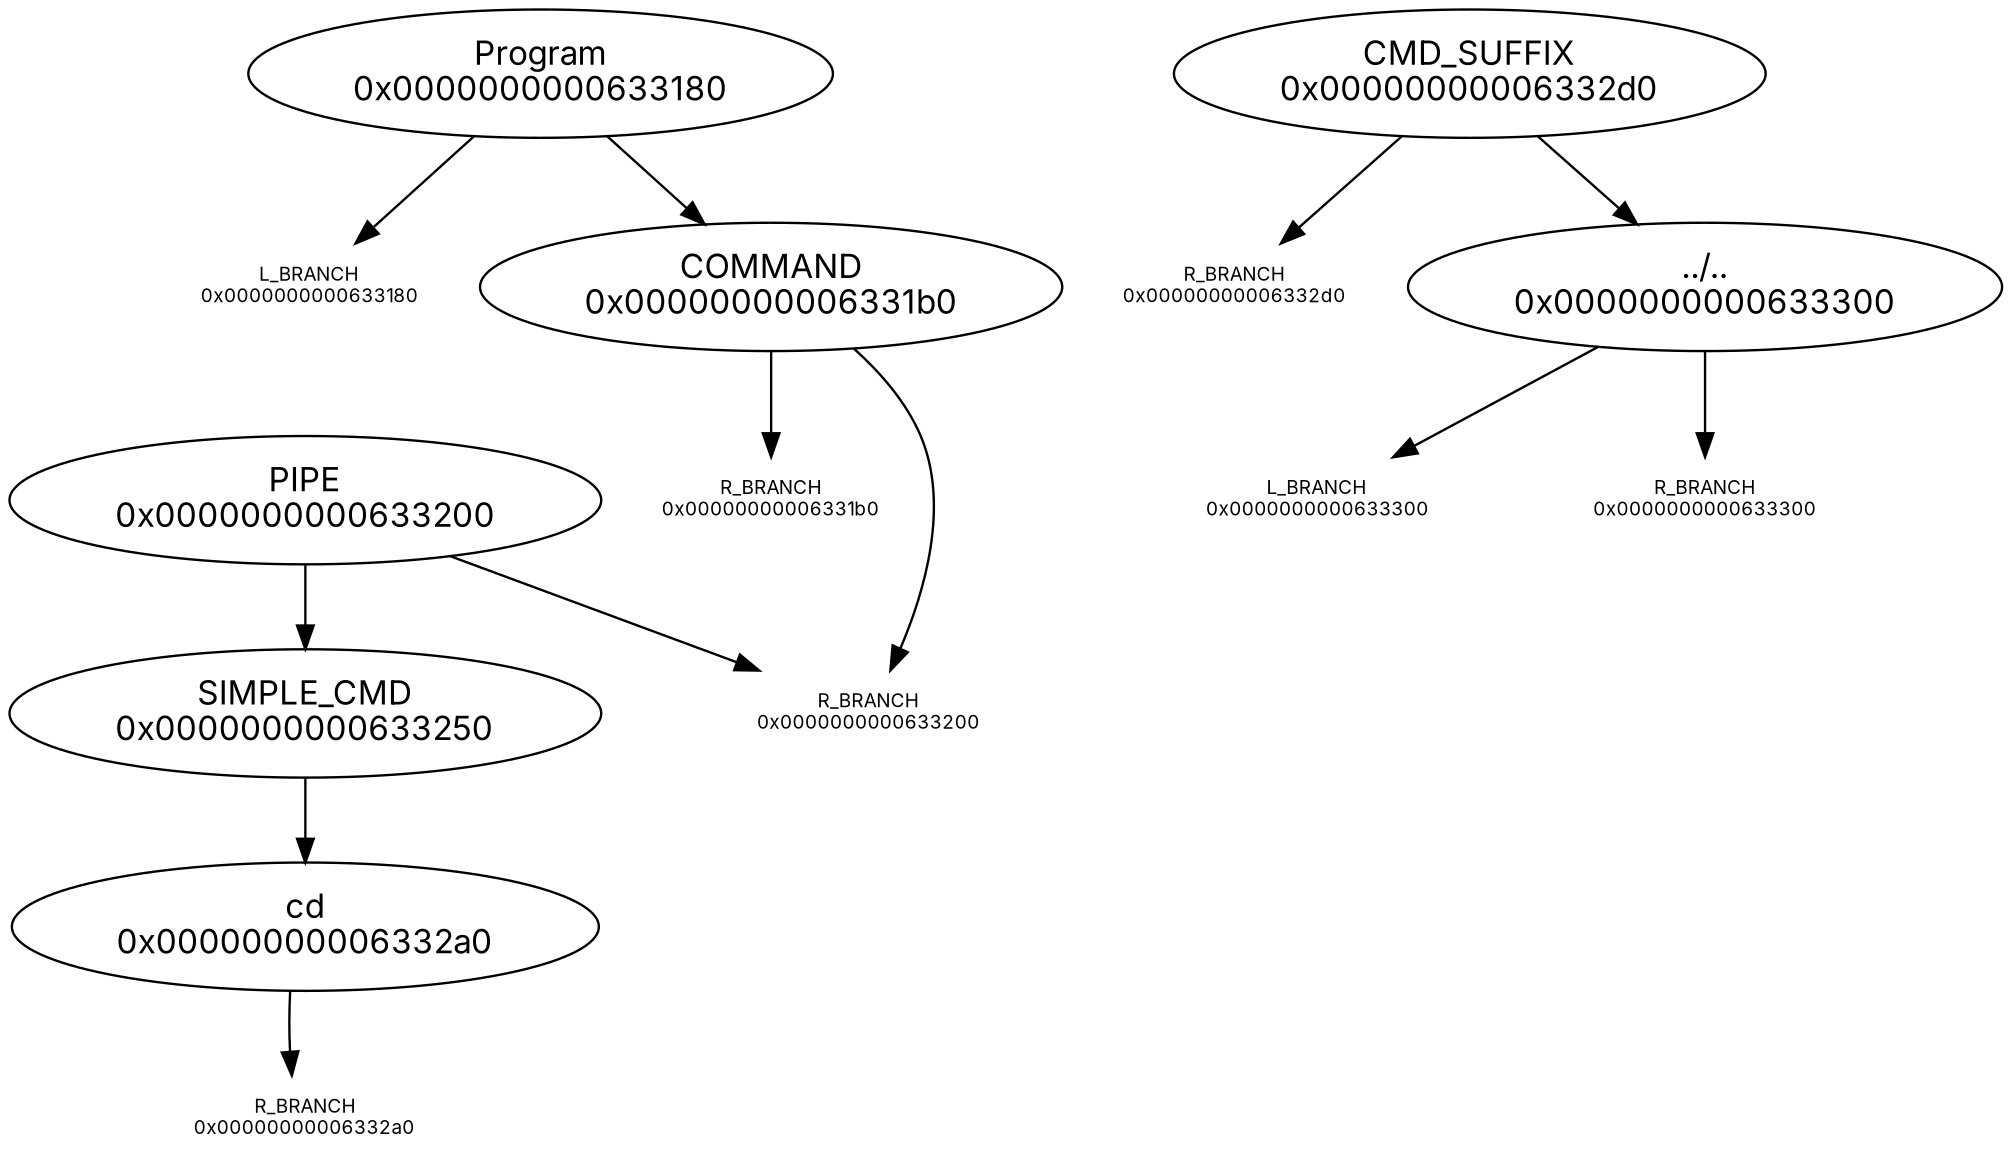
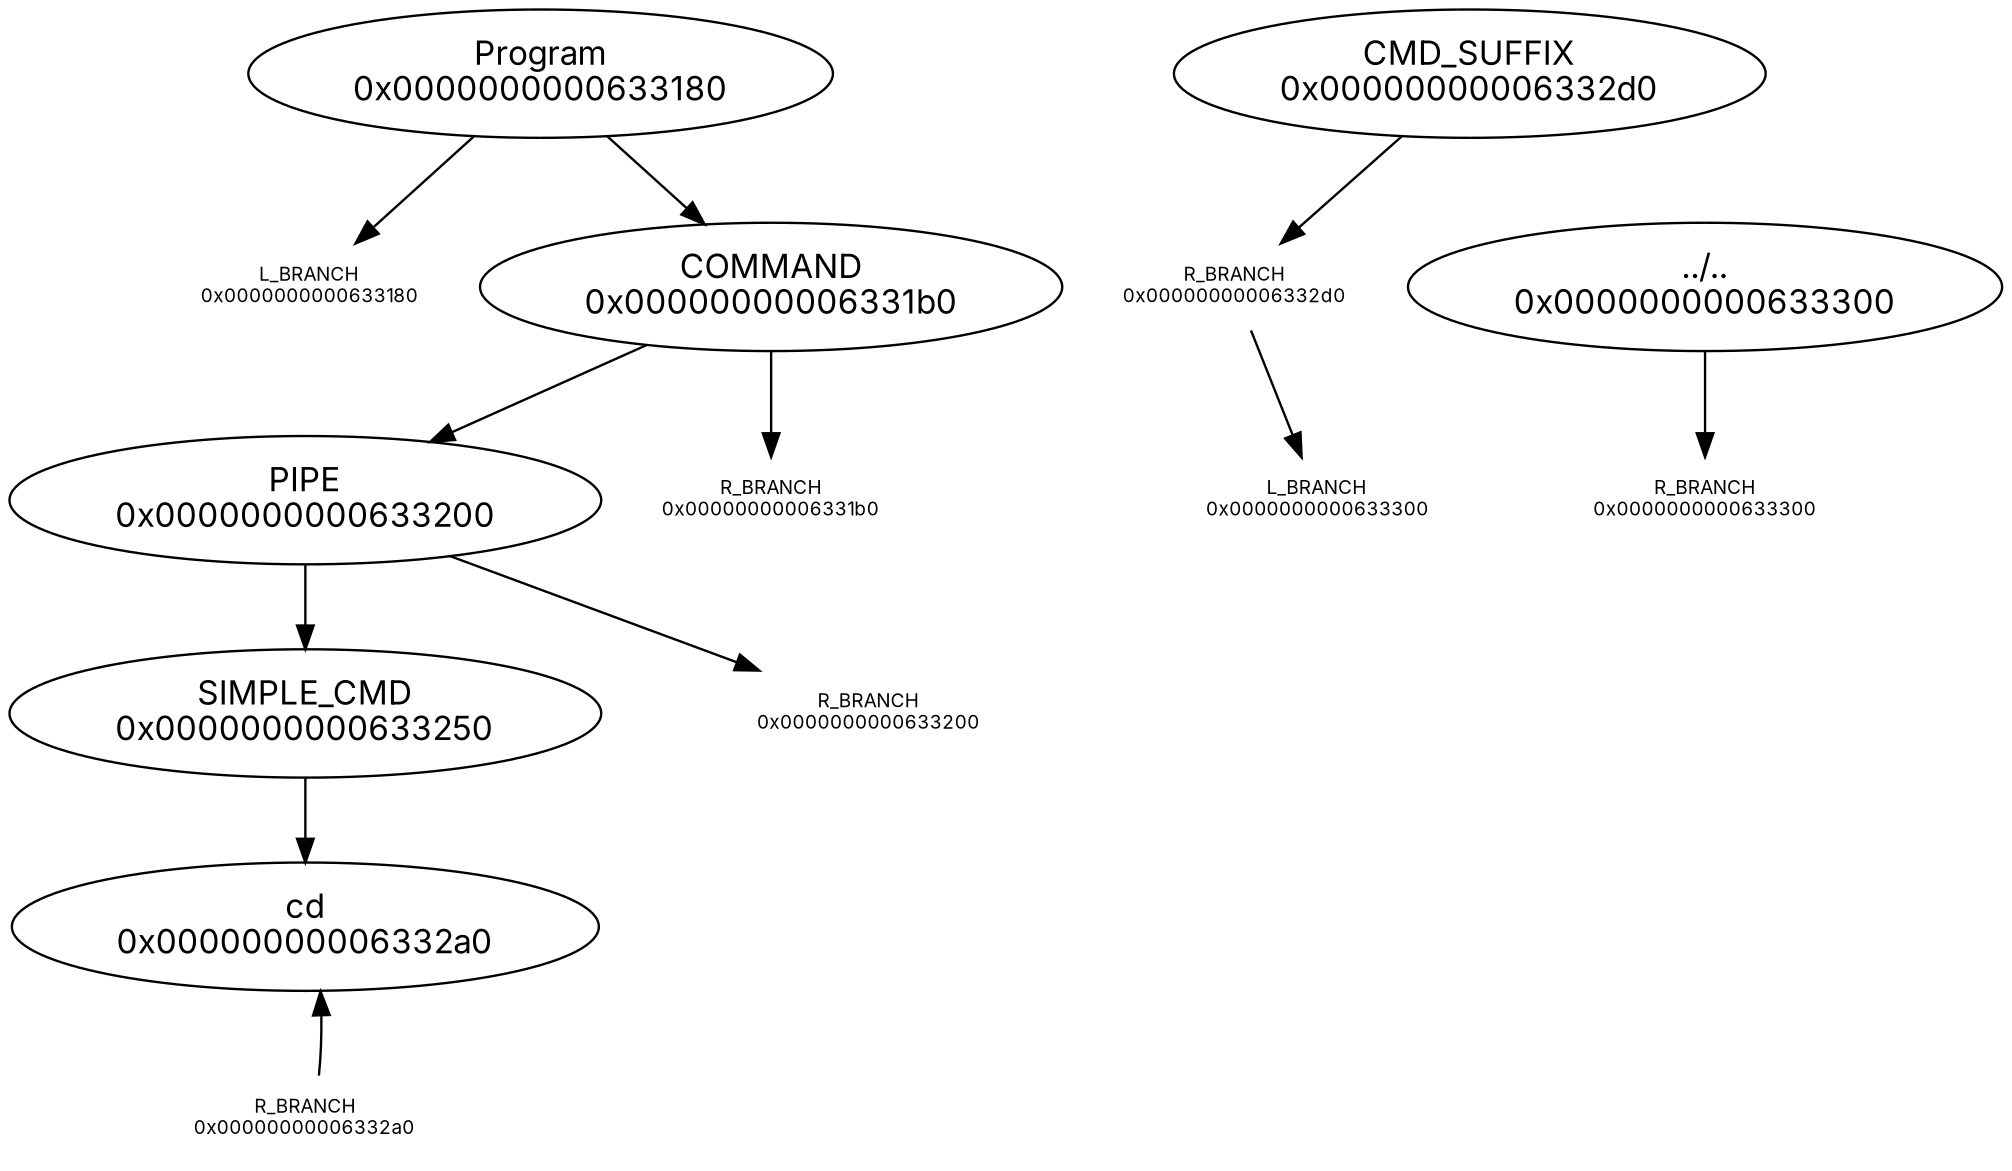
  digraph {
    fontname=Inter
    node [fontname=Inter]
    edge [fontname=Inter]
    "Program\n0x0000000000633180"
    "L_BRANCH\n0x0000000000633180" [fontsize=8 shape=none]
    "COMMAND\n0x00000000006331b0"
    "PIPE\n0x0000000000633200"
    "R_BRANCH\n0x00000000006331b0" [fontsize=8 shape=none]
    "SIMPLE_CMD\n0x0000000000633250"
    "R_BRANCH\n0x0000000000633200" [fontsize=8 shape=none]
    "cd\n0x00000000006332a0"
    "R_BRANCH\n0x00000000006332a0" [fontsize=8 shape=none]
    "CMD_SUFFIX\n0x00000000006332d0"
    "../..\n0x0000000000633300"
    "R_BRANCH\n0x00000000006332d0" [fontsize=8 shape=none]
    "L_BRANCH\n0x0000000000633300" [fontsize=8 shape=none]
    "R_BRANCH\n0x0000000000633300" [fontsize=8 shape=none]
    "Program\n0x0000000000633180" -> "L_BRANCH\n0x0000000000633180"
    "Program\n0x0000000000633180" -> "COMMAND\n0x00000000006331b0"
-   "COMMAND\n0x00000000006331b0" -> "R_BRANCH\n0x0000000000633200"
+   "COMMAND\n0x00000000006331b0" -> "PIPE\n0x0000000000633200"
    "COMMAND\n0x00000000006331b0" -> "R_BRANCH\n0x00000000006331b0"
    "PIPE\n0x0000000000633200" -> "SIMPLE_CMD\n0x0000000000633250"
    "PIPE\n0x0000000000633200" -> "R_BRANCH\n0x0000000000633200"
    "SIMPLE_CMD\n0x0000000000633250" -> "cd\n0x00000000006332a0"
-   "cd\n0x00000000006332a0" -> "R_BRANCH\n0x00000000006332a0"
-   "CMD_SUFFIX\n0x00000000006332d0" -> "../..\n0x0000000000633300"
+   "R_BRANCH\n0x00000000006332a0" -> "cd\n0x00000000006332a0"
    "CMD_SUFFIX\n0x00000000006332d0" -> "R_BRANCH\n0x00000000006332d0"
-   "../..\n0x0000000000633300" -> "L_BRANCH\n0x0000000000633300"
+   "R_BRANCH\n0x00000000006332d0" -> "L_BRANCH\n0x0000000000633300"
    "../..\n0x0000000000633300" -> "R_BRANCH\n0x0000000000633300"
  }
